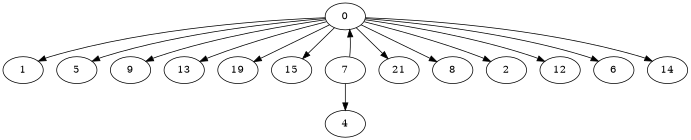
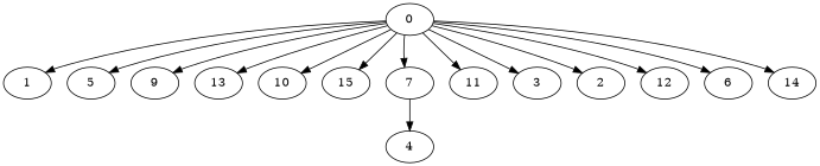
  strict digraph {
    edge [weight=1]
    0
    1
    5
    9
    13
-   10 [label=19]
+   10
    15
    7
-   11 [label=21]
-   8
+   11
+   8 [label=3]
    2
    12
    6
    14
    4
    0 -> 1
    0 -> 5
    0 -> 9
    0 -> 13
    0 -> 10
    0 -> 15
-   7 -> 0
+   0 -> 7
    0 -> 11
    0 -> 8
    0 -> 2
    0 -> 12
    0 -> 6
    0 -> 14
    7 -> 4
  }
